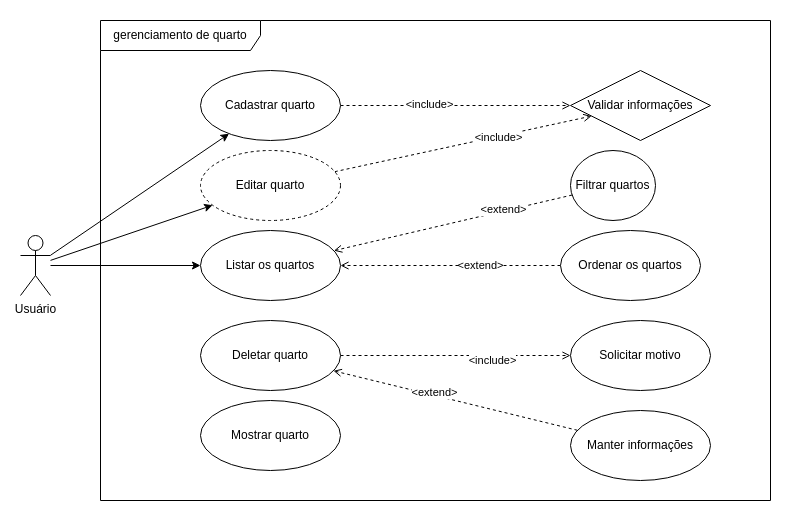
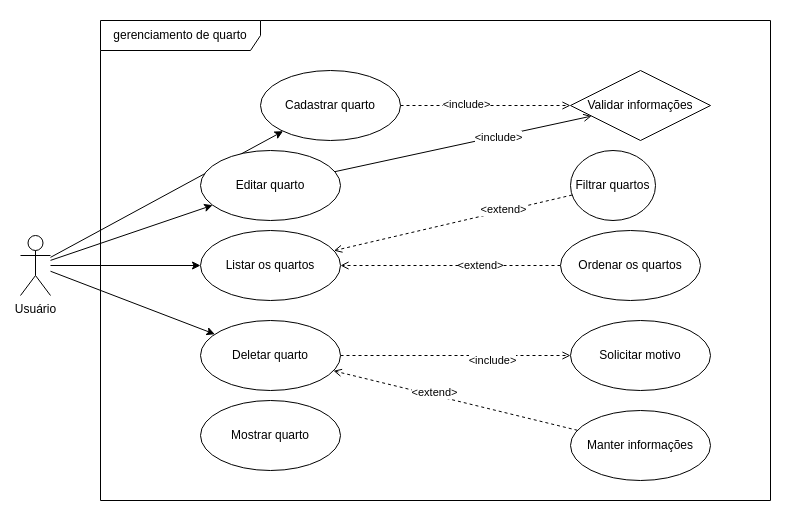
  <mxCell id="0" />
  <mxCell id="1" parent="0" />
  <mxCell id="2" style="edgeStyle=none;html=1;" edge="1" parent="1" source="6" target="10"><mxGeometry relative="1" as="geometry" /></mxCell>
  <mxCell id="3" style="edgeStyle=none;html=1;" edge="1" parent="1" source="6" target="11"><mxGeometry relative="1" as="geometry" /></mxCell>
  <mxCell id="4" style="edgeStyle=none;html=1;endArrow=classic;endFill=1;" edge="1" parent="1" source="6" target="20"><mxGeometry relative="1" as="geometry" /></mxCell>
+ <mxCell id="5" style="edgeStyle=none;html=1;endArrow=classic;endFill=1;" edge="1" parent="1" source="6" target="24"><mxGeometry relative="1" as="geometry" /></mxCell>
  <mxCell id="6" value="Usuário" style="shape=umlActor;verticalLabelPosition=bottom;verticalAlign=top;html=1;" vertex="1" parent="1"><mxGeometry x="20" y="235" width="30" height="60" as="geometry" /></mxCell>
  <mxCell id="7" value="gerenciamento de quarto" style="shape=umlFrame;whiteSpace=wrap;html=1;width=160;height=30;" vertex="1" parent="1"><mxGeometry x="100" y="20" width="670" height="480" as="geometry" /></mxCell>
  <mxCell id="8" style="edgeStyle=none;html=1;endArrow=open;endFill=0;dashed=1;" edge="1" parent="1" source="10" target="21"><mxGeometry relative="1" as="geometry" /></mxCell>
  <mxCell id="9" value="&amp;lt;include&amp;gt;" style="edgeLabel;html=1;align=center;verticalAlign=middle;resizable=0;points=[];" vertex="1" connectable="0" parent="8"><mxGeometry x="-0.236" y="2" relative="1" as="geometry"><mxPoint as="offset" /></mxGeometry></mxCell>
- <mxCell id="10" value="Cadastrar quarto" style="ellipse;whiteSpace=wrap;html=1;" vertex="1" parent="1"><mxGeometry x="200" y="70" width="140" height="70" as="geometry" /></mxCell>
+ <mxCell id="10" value="Cadastrar quarto" style="ellipse;whiteSpace=wrap;html=1;" vertex="1" parent="1"><mxGeometry x="260" y="70" width="140" height="70" as="geometry" /></mxCell>
  <mxCell id="11" value="Listar os quartos" style="ellipse;whiteSpace=wrap;html=1;" vertex="1" parent="1"><mxGeometry x="200" y="230" width="140" height="70" as="geometry" /></mxCell>
  <mxCell id="12" style="edgeStyle=none;html=1;dashed=1;endArrow=open;endFill=0;" edge="1" parent="1" source="14" target="11"><mxGeometry relative="1" as="geometry" /></mxCell>
  <mxCell id="13" value="&amp;lt;extend&amp;gt;" style="edgeLabel;html=1;align=center;verticalAlign=middle;resizable=0;points=[];" vertex="1" connectable="0" parent="12"><mxGeometry x="-0.424" y="-2" relative="1" as="geometry"><mxPoint as="offset" /></mxGeometry></mxCell>
  <mxCell id="14" value="Filtrar quartos" style="ellipse;whiteSpace=wrap;html=1;" vertex="1" parent="1"><mxGeometry x="570" y="150" width="85" height="70" as="geometry" /></mxCell>
  <mxCell id="15" style="edgeStyle=none;html=1;dashed=1;endArrow=open;endFill=0;" edge="1" parent="1" source="17" target="11"><mxGeometry relative="1" as="geometry" /></mxCell>
  <mxCell id="16" value="&amp;lt;extend&amp;gt;" style="edgeLabel;html=1;align=center;verticalAlign=middle;resizable=0;points=[];" vertex="1" connectable="0" parent="15"><mxGeometry x="-0.263" y="-1" relative="1" as="geometry"><mxPoint as="offset" /></mxGeometry></mxCell>
  <mxCell id="17" value="Ordenar os quartos" style="ellipse;whiteSpace=wrap;html=1;" vertex="1" parent="1"><mxGeometry x="560" y="230" width="140" height="70" as="geometry" /></mxCell>
- <mxCell id="18" style="edgeStyle=none;html=1;dashed=1;endArrow=open;endFill=0;" edge="1" parent="1" source="20" target="21"><mxGeometry relative="1" as="geometry" /></mxCell>
+ <mxCell id="18" style="edgeStyle=none;html=1;dashed=0;endArrow=open;endFill=0;" edge="1" parent="1" source="20" target="21"><mxGeometry relative="1" as="geometry" /></mxCell>
  <mxCell id="19" value="&amp;lt;include&amp;gt;" style="edgeLabel;html=1;align=center;verticalAlign=middle;resizable=0;points=[];" vertex="1" connectable="0" parent="18"><mxGeometry x="0.271" y="-1" relative="1" as="geometry"><mxPoint as="offset" /></mxGeometry></mxCell>
- <mxCell id="20" value="Editar quarto" style="ellipse;whiteSpace=wrap;html=1;dashed=1;" vertex="1" parent="1"><mxGeometry x="200" y="150" width="140" height="70" as="geometry" /></mxCell>
+ <mxCell id="20" value="Editar quarto" style="ellipse;whiteSpace=wrap;html=1;" vertex="1" parent="1"><mxGeometry x="200" y="150" width="140" height="70" as="geometry" /></mxCell>
  <mxCell id="21" value="Validar informações" style="rhombus;whiteSpace=wrap;html=1;" vertex="1" parent="1"><mxGeometry x="570" y="70" width="140" height="70" as="geometry" /></mxCell>
  <mxCell id="22" style="edgeStyle=none;html=1;dashed=1;endArrow=open;endFill=0;" edge="1" parent="1" source="24" target="25"><mxGeometry relative="1" as="geometry" /></mxCell>
  <mxCell id="23" value="&amp;lt;include&amp;gt;" style="edgeLabel;html=1;align=center;verticalAlign=middle;resizable=0;points=[];" vertex="1" connectable="0" parent="22"><mxGeometry x="0.315" y="-4" relative="1" as="geometry"><mxPoint as="offset" /></mxGeometry></mxCell>
  <mxCell id="24" value="Deletar quarto" style="ellipse;whiteSpace=wrap;html=1;" vertex="1" parent="1"><mxGeometry x="200" y="320" width="140" height="70" as="geometry" /></mxCell>
  <mxCell id="25" value="Solicitar motivo" style="ellipse;whiteSpace=wrap;html=1;" vertex="1" parent="1"><mxGeometry x="570" y="320" width="140" height="70" as="geometry" /></mxCell>
  <mxCell id="26" style="edgeStyle=none;html=1;dashed=1;endArrow=open;endFill=0;" edge="1" parent="1" source="28" target="24"><mxGeometry relative="1" as="geometry" /></mxCell>
  <mxCell id="27" value="&amp;lt;extend&amp;gt;" style="edgeLabel;html=1;align=center;verticalAlign=middle;resizable=0;points=[];" vertex="1" connectable="0" parent="26"><mxGeometry x="0.179" y="-3" relative="1" as="geometry"><mxPoint as="offset" /></mxGeometry></mxCell>
  <mxCell id="28" value="Manter informações" style="ellipse;whiteSpace=wrap;html=1;" vertex="1" parent="1"><mxGeometry x="570" y="410" width="140" height="70" as="geometry" /></mxCell>
  <mxCell id="29" value="Mostrar quarto" style="ellipse;whiteSpace=wrap;html=1;" vertex="1" parent="1"><mxGeometry x="200" y="400" width="140" height="70" as="geometry" /></mxCell>
